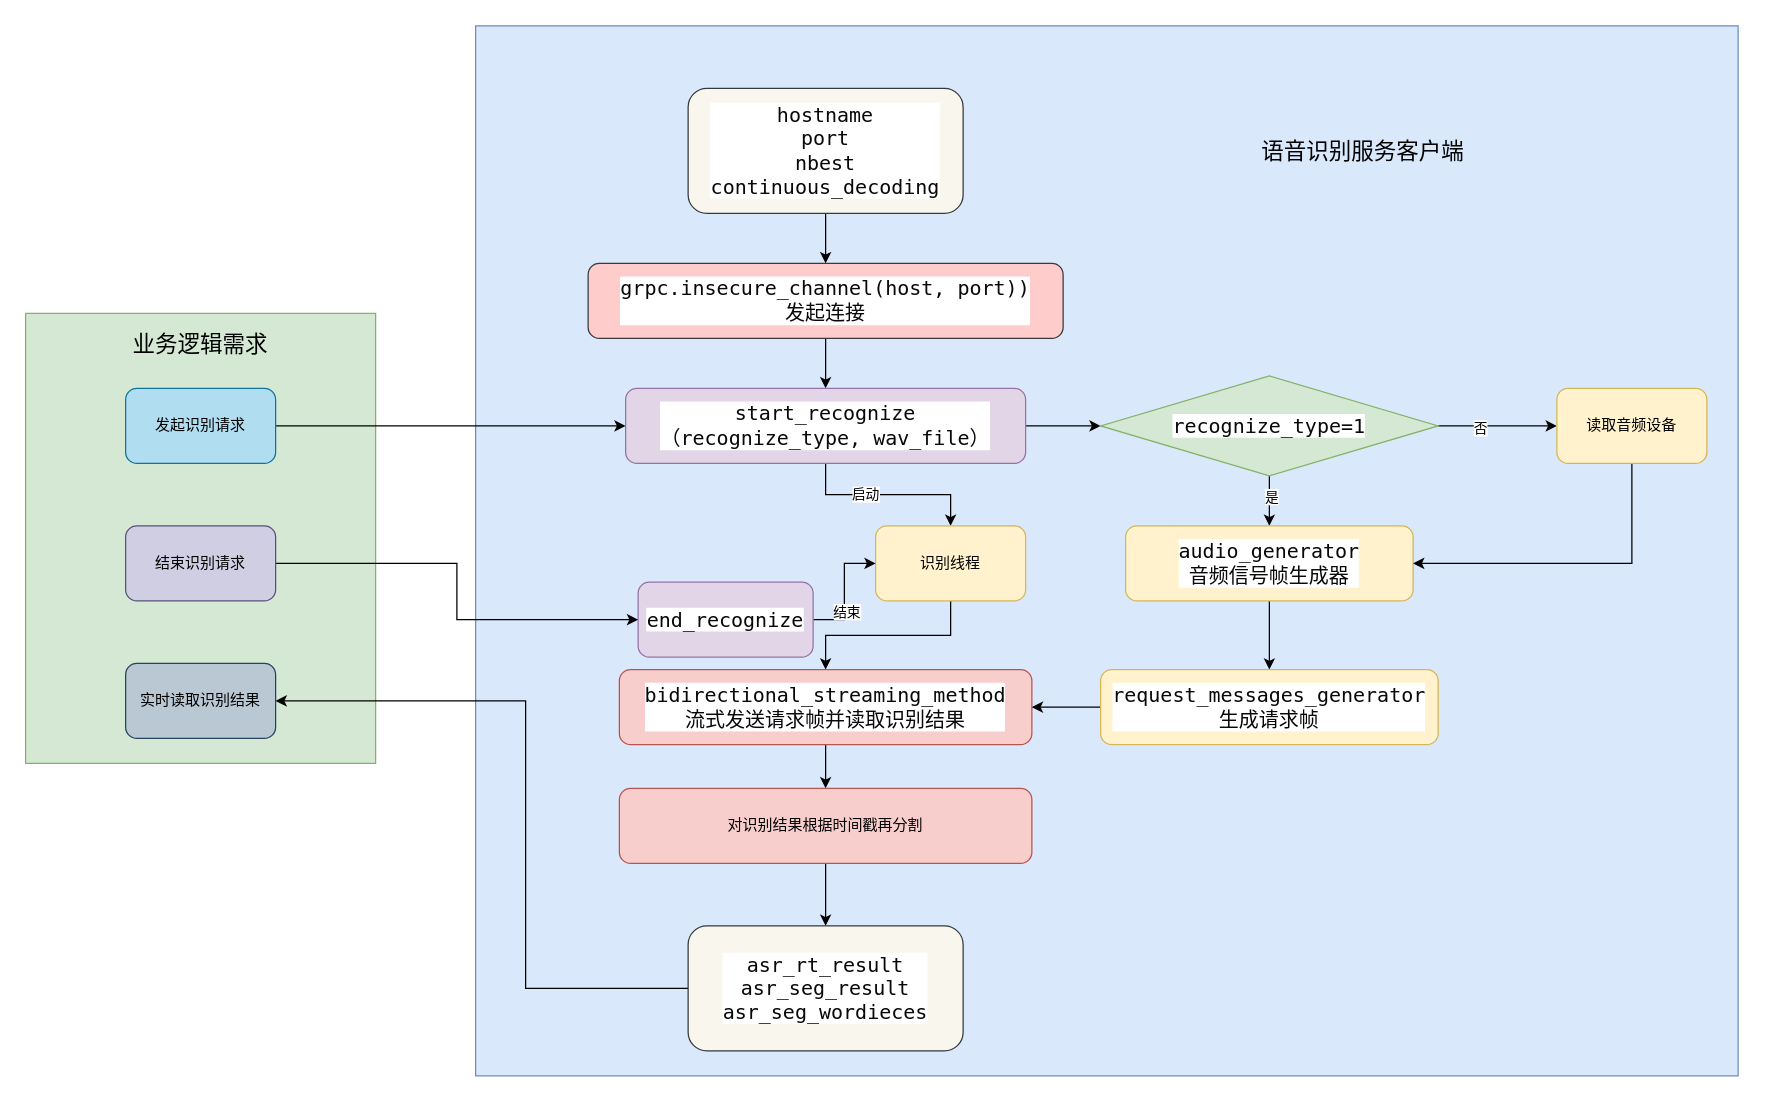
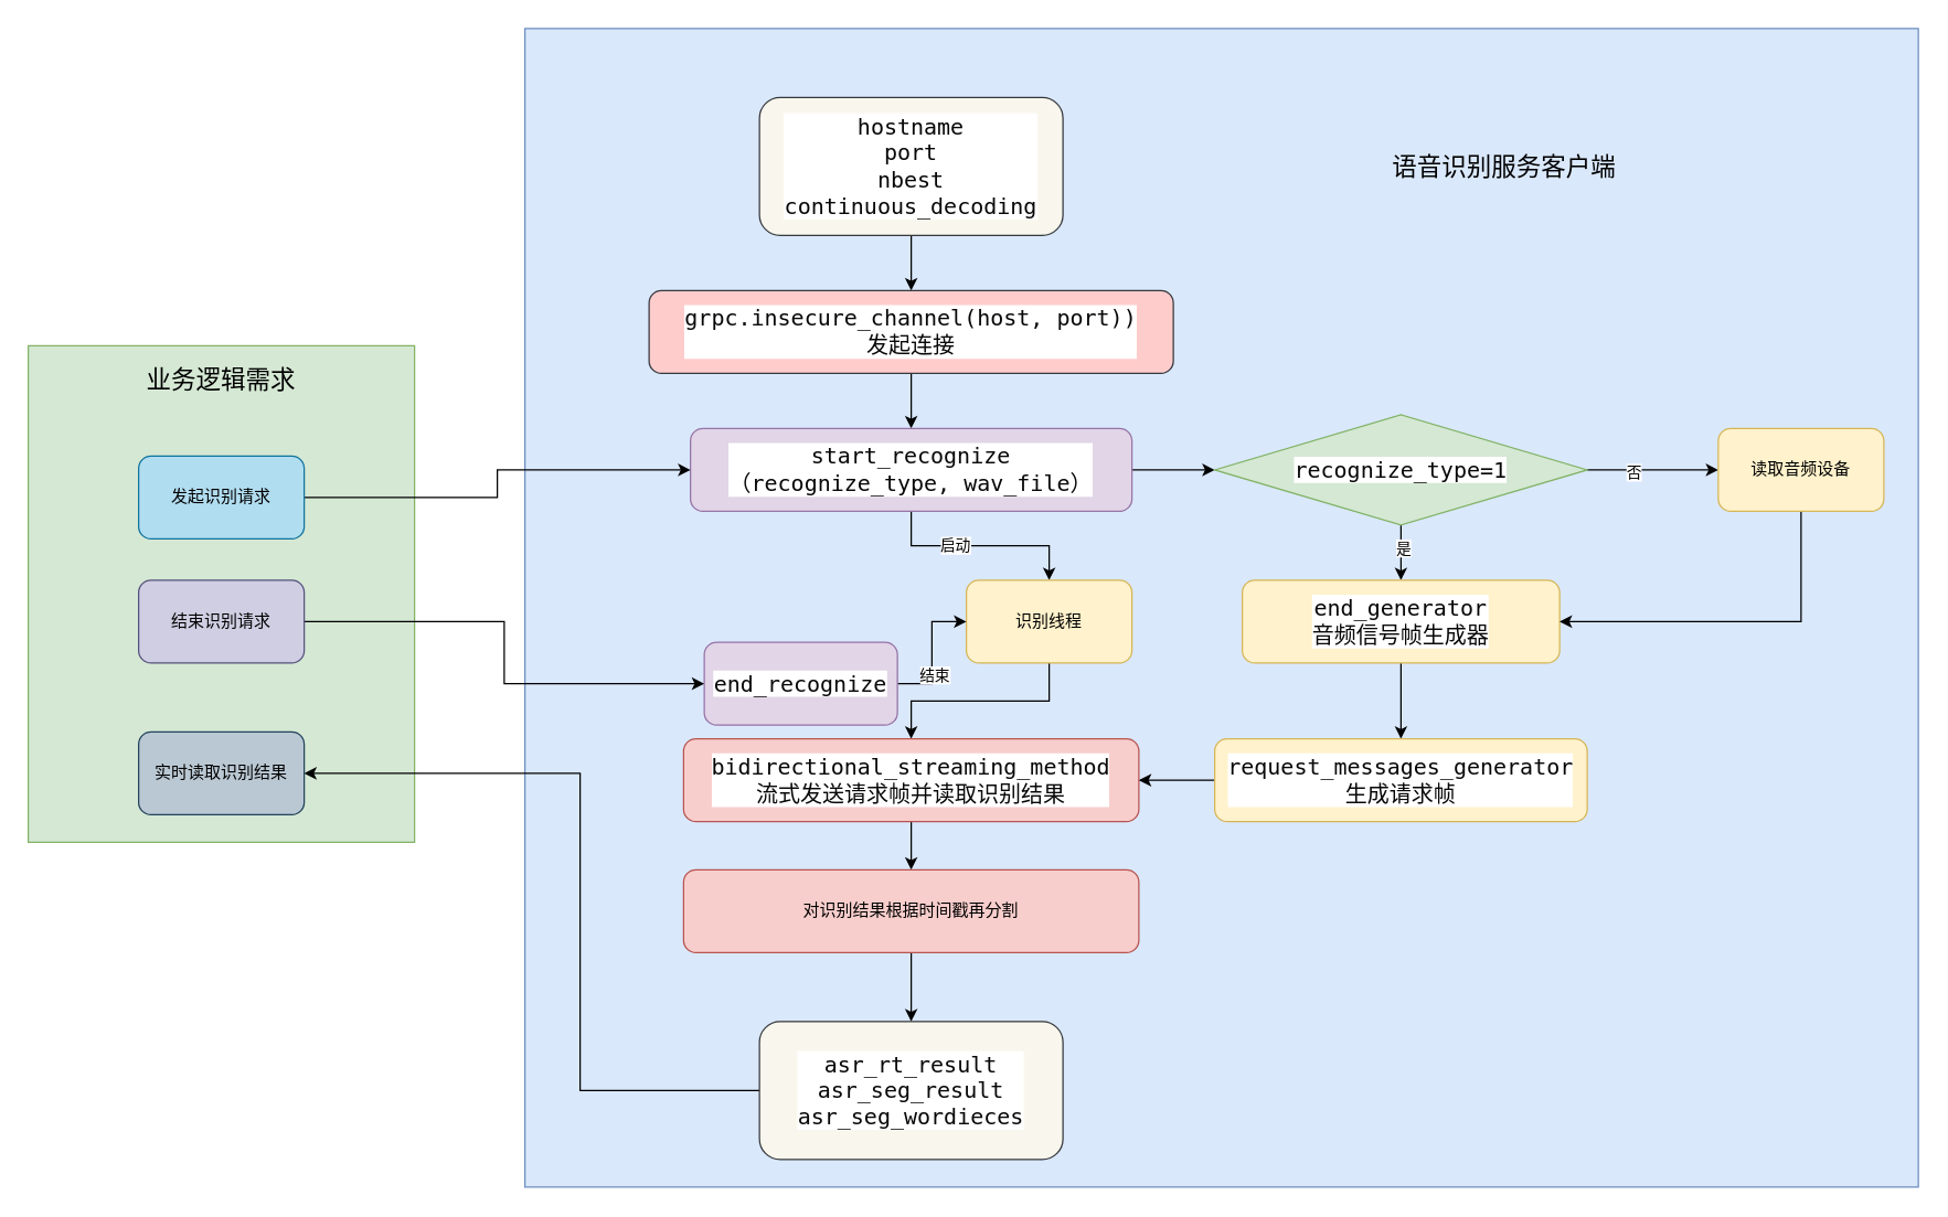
  <mxCell id="0" />
  <mxCell id="1" parent="0" />
  <mxCell id="2" value="" style="rounded=0;whiteSpace=wrap;html=1;fillColor=#dae8fc;strokeColor=#6c8ebf;" vertex="1" parent="1"><mxGeometry x="380" y="20" width="1010" height="840" as="geometry" /></mxCell>
  <mxCell id="3" value="" style="rounded=0;whiteSpace=wrap;html=1;fillColor=#d5e8d4;strokeColor=#82b366;" vertex="1" parent="1"><mxGeometry x="20" y="250" width="280" height="360" as="geometry" /></mxCell>
  <mxCell id="4" style="edgeStyle=orthogonalEdgeStyle;rounded=0;orthogonalLoop=1;jettySize=auto;html=1;exitX=0.5;exitY=1;exitDx=0;exitDy=0;" edge="1" parent="1" source="5" target="7"><mxGeometry relative="1" as="geometry" /></mxCell>
  <mxCell id="5" value="&lt;pre style=&quot;background-color:#ffffff;color:#080808;font-family:'JetBrains Mono',monospace;font-size:12.0pt;&quot;&gt;hostname&lt;br&gt;port&lt;br&gt;&lt;span style=&quot;color:#94558d;&quot;&gt;&lt;/span&gt;nbest&lt;br&gt;continuous_decoding&lt;/pre&gt;" style="rounded=1;whiteSpace=wrap;html=1;fillColor=#f9f7ed;strokeColor=#36393d;" vertex="1" parent="1"><mxGeometry x="550" y="70" width="220" height="100" as="geometry" /></mxCell>
  <mxCell id="6" style="edgeStyle=orthogonalEdgeStyle;rounded=0;orthogonalLoop=1;jettySize=auto;html=1;exitX=0.5;exitY=1;exitDx=0;exitDy=0;entryX=0.5;entryY=0;entryDx=0;entryDy=0;" edge="1" parent="1" source="7" target="11"><mxGeometry relative="1" as="geometry" /></mxCell>
  <mxCell id="7" value="&lt;pre style=&quot;background-color:#ffffff;color:#080808;font-family:'JetBrains Mono',monospace;font-size:12.0pt;&quot;&gt;grpc.insecure_channel(host, &lt;span style=&quot;color:#94558d;&quot;&gt;&lt;/span&gt;port))&lt;br&gt;发起连接&lt;br&gt;&lt;/pre&gt;" style="rounded=1;whiteSpace=wrap;html=1;fillColor=#ffcccc;strokeColor=#36393d;" vertex="1" parent="1"><mxGeometry x="470" y="210" width="380" height="60" as="geometry" /></mxCell>
  <mxCell id="8" style="edgeStyle=orthogonalEdgeStyle;rounded=0;orthogonalLoop=1;jettySize=auto;html=1;exitX=1;exitY=0.5;exitDx=0;exitDy=0;entryX=0;entryY=0.5;entryDx=0;entryDy=0;" edge="1" parent="1" source="11" target="16"><mxGeometry relative="1" as="geometry" /></mxCell>
  <mxCell id="9" style="edgeStyle=orthogonalEdgeStyle;rounded=0;orthogonalLoop=1;jettySize=auto;html=1;exitX=0.5;exitY=1;exitDx=0;exitDy=0;" edge="1" parent="1" source="11" target="22"><mxGeometry relative="1" as="geometry" /></mxCell>
  <mxCell id="10" value="启动" style="edgeLabel;html=1;align=center;verticalAlign=middle;resizable=0;points=[];" vertex="1" connectable="0" parent="9"><mxGeometry x="-0.251" y="1" relative="1" as="geometry"><mxPoint as="offset" /></mxGeometry></mxCell>
  <mxCell id="11" value="&lt;pre style=&quot;background-color:#ffffff;color:#080808;font-family:'JetBrains Mono',monospace;font-size:12.0pt;&quot;&gt;start_recognize&lt;br&gt;（recognize_type, wav_file）&lt;/pre&gt;" style="rounded=1;whiteSpace=wrap;html=1;fillColor=#e1d5e7;strokeColor=#9673a6;" vertex="1" parent="1"><mxGeometry x="500" y="310" width="320" height="60" as="geometry" /></mxCell>
  <mxCell id="12" style="edgeStyle=orthogonalEdgeStyle;rounded=0;orthogonalLoop=1;jettySize=auto;html=1;exitX=0.5;exitY=1;exitDx=0;exitDy=0;" edge="1" parent="1" source="16" target="18"><mxGeometry relative="1" as="geometry" /></mxCell>
  <mxCell id="13" value="是" style="edgeLabel;html=1;align=center;verticalAlign=middle;resizable=0;points=[];" vertex="1" connectable="0" parent="12"><mxGeometry x="-0.208" y="1" relative="1" as="geometry"><mxPoint as="offset" /></mxGeometry></mxCell>
  <mxCell id="14" style="edgeStyle=orthogonalEdgeStyle;rounded=0;orthogonalLoop=1;jettySize=auto;html=1;exitX=1;exitY=0.5;exitDx=0;exitDy=0;" edge="1" parent="1" source="16" target="20"><mxGeometry relative="1" as="geometry" /></mxCell>
  <mxCell id="15" value="否" style="edgeLabel;html=1;align=center;verticalAlign=middle;resizable=0;points=[];" vertex="1" connectable="0" parent="14"><mxGeometry x="-0.304" y="-1" relative="1" as="geometry"><mxPoint as="offset" /></mxGeometry></mxCell>
  <mxCell id="16" value="&lt;pre style=&quot;background-color:#ffffff;color:#080808;font-family:'JetBrains Mono',monospace;font-size:12.0pt;&quot;&gt;recognize_type=1&lt;/pre&gt;" style="rhombus;whiteSpace=wrap;html=1;fillColor=#d5e8d4;strokeColor=#82b366;" vertex="1" parent="1"><mxGeometry x="880" y="300" width="270" height="80" as="geometry" /></mxCell>
  <mxCell id="17" style="edgeStyle=orthogonalEdgeStyle;rounded=0;orthogonalLoop=1;jettySize=auto;html=1;exitX=0.5;exitY=1;exitDx=0;exitDy=0;" edge="1" parent="1" source="18" target="26"><mxGeometry relative="1" as="geometry" /></mxCell>
- <mxCell id="18" value="&lt;pre style=&quot;background-color:#ffffff;color:#080808;font-family:'JetBrains Mono',monospace;font-size:12.0pt;&quot;&gt;audio_generator&lt;br&gt;音频信号帧生成器&lt;br&gt;&lt;/pre&gt;" style="rounded=1;whiteSpace=wrap;html=1;fillColor=#fff2cc;strokeColor=#d6b656;" vertex="1" parent="1"><mxGeometry x="900" y="420" width="230" height="60" as="geometry" /></mxCell>
+ <mxCell id="18" value="&lt;pre style=&quot;background-color:#ffffff;color:#080808;font-family:'JetBrains Mono',monospace;font-size:12.0pt;&quot;&gt;end_generator&lt;br&gt;音频信号帧生成器&lt;br&gt;&lt;/pre&gt;" style="rounded=1;whiteSpace=wrap;html=1;fillColor=#fff2cc;strokeColor=#d6b656;" vertex="1" parent="1"><mxGeometry x="900" y="420" width="230" height="60" as="geometry" /></mxCell>
  <mxCell id="19" style="edgeStyle=orthogonalEdgeStyle;rounded=0;orthogonalLoop=1;jettySize=auto;html=1;exitX=0.5;exitY=1;exitDx=0;exitDy=0;entryX=1;entryY=0.5;entryDx=0;entryDy=0;" edge="1" parent="1" source="20" target="18"><mxGeometry relative="1" as="geometry" /></mxCell>
  <mxCell id="20" value="读取音频设备" style="rounded=1;whiteSpace=wrap;html=1;fillColor=#fff2cc;strokeColor=#d6b656;" vertex="1" parent="1"><mxGeometry x="1245" y="310" width="120" height="60" as="geometry" /></mxCell>
  <mxCell id="21" style="edgeStyle=orthogonalEdgeStyle;rounded=0;orthogonalLoop=1;jettySize=auto;html=1;exitX=0.5;exitY=1;exitDx=0;exitDy=0;" edge="1" parent="1" source="22" target="24"><mxGeometry relative="1" as="geometry" /></mxCell>
  <mxCell id="22" value="识别线程" style="rounded=1;whiteSpace=wrap;html=1;fillColor=#fff2cc;strokeColor=#d6b656;" vertex="1" parent="1"><mxGeometry x="700" y="420" width="120" height="60" as="geometry" /></mxCell>
  <mxCell id="23" style="edgeStyle=orthogonalEdgeStyle;rounded=0;orthogonalLoop=1;jettySize=auto;html=1;exitX=0.5;exitY=1;exitDx=0;exitDy=0;" edge="1" parent="1" source="24" target="28"><mxGeometry relative="1" as="geometry" /></mxCell>
  <mxCell id="24" value="&lt;pre style=&quot;background-color:#ffffff;color:#080808;font-family:'JetBrains Mono',monospace;font-size:12.0pt;&quot;&gt;bidirectional_streaming_method&lt;br&gt;流式发送请求帧并读取识别结果&lt;br&gt;&lt;/pre&gt;" style="rounded=1;whiteSpace=wrap;html=1;fillColor=#f8cecc;strokeColor=#b85450;" vertex="1" parent="1"><mxGeometry x="495" y="535" width="330" height="60" as="geometry" /></mxCell>
  <mxCell id="25" style="edgeStyle=orthogonalEdgeStyle;rounded=0;orthogonalLoop=1;jettySize=auto;html=1;exitX=0;exitY=0.5;exitDx=0;exitDy=0;entryX=1;entryY=0.5;entryDx=0;entryDy=0;" edge="1" parent="1" source="26" target="24"><mxGeometry relative="1" as="geometry" /></mxCell>
  <mxCell id="26" value="&lt;pre style=&quot;background-color:#ffffff;color:#080808;font-family:'JetBrains Mono',monospace;font-size:12.0pt;&quot;&gt;request_messages_generator&lt;br&gt;生成请求帧&lt;br&gt;&lt;/pre&gt;" style="rounded=1;whiteSpace=wrap;html=1;fillColor=#fff2cc;strokeColor=#d6b656;" vertex="1" parent="1"><mxGeometry x="880" y="535" width="270" height="60" as="geometry" /></mxCell>
  <mxCell id="27" style="edgeStyle=orthogonalEdgeStyle;rounded=0;orthogonalLoop=1;jettySize=auto;html=1;exitX=0.5;exitY=1;exitDx=0;exitDy=0;entryX=0.5;entryY=0;entryDx=0;entryDy=0;fontSize=18;" edge="1" parent="1" source="28" target="30"><mxGeometry relative="1" as="geometry" /></mxCell>
  <mxCell id="28" value="对识别结果根据时间戳再分割" style="rounded=1;whiteSpace=wrap;html=1;fillColor=#f8cecc;strokeColor=#b85450;" vertex="1" parent="1"><mxGeometry x="495" y="630" width="330" height="60" as="geometry" /></mxCell>
  <mxCell id="29" style="edgeStyle=orthogonalEdgeStyle;rounded=0;orthogonalLoop=1;jettySize=auto;html=1;exitX=0;exitY=0.5;exitDx=0;exitDy=0;entryX=1;entryY=0.5;entryDx=0;entryDy=0;fontSize=18;" edge="1" parent="1" source="30" target="36"><mxGeometry relative="1" as="geometry"><Array as="points"><mxPoint x="420" y="790" /><mxPoint x="420" y="560" /></Array></mxGeometry></mxCell>
  <mxCell id="30" value="&lt;pre style=&quot;background-color:#ffffff;color:#080808;font-family:'JetBrains Mono',monospace;font-size:12.0pt;&quot;&gt;asr_rt_result&lt;br&gt;asr_seg_result&lt;br&gt;asr_seg_wordieces&lt;/pre&gt;" style="rounded=1;whiteSpace=wrap;html=1;fillColor=#f9f7ed;strokeColor=#36393d;" vertex="1" parent="1"><mxGeometry x="550" y="740" width="220" height="100" as="geometry" /></mxCell>
  <mxCell id="31" style="edgeStyle=orthogonalEdgeStyle;rounded=0;orthogonalLoop=1;jettySize=auto;html=1;exitX=1;exitY=0.5;exitDx=0;exitDy=0;" edge="1" parent="1" source="33" target="22"><mxGeometry relative="1" as="geometry" /></mxCell>
  <mxCell id="32" value="结束" style="edgeLabel;html=1;align=center;verticalAlign=middle;resizable=0;points=[];" vertex="1" connectable="0" parent="31"><mxGeometry x="-0.323" y="-1" relative="1" as="geometry"><mxPoint as="offset" /></mxGeometry></mxCell>
  <mxCell id="33" value="&lt;pre style=&quot;background-color:#ffffff;color:#080808;font-family:'JetBrains Mono',monospace;font-size:12.0pt;&quot;&gt;end_recognize&lt;br&gt;&lt;/pre&gt;" style="rounded=1;whiteSpace=wrap;html=1;fillColor=#e1d5e7;strokeColor=#9673a6;" vertex="1" parent="1"><mxGeometry x="510" y="465" width="140" height="60" as="geometry" /></mxCell>
  <mxCell id="34" style="edgeStyle=orthogonalEdgeStyle;rounded=0;orthogonalLoop=1;jettySize=auto;html=1;exitX=1;exitY=0.5;exitDx=0;exitDy=0;entryX=0;entryY=0.5;entryDx=0;entryDy=0;" edge="1" parent="1" source="35" target="11"><mxGeometry relative="1" as="geometry" /></mxCell>
- <mxCell id="35" value="发起识别请求" style="rounded=1;whiteSpace=wrap;html=1;fillColor=#b1ddf0;strokeColor=#10739e;" vertex="1" parent="1"><mxGeometry x="100" y="310" width="120" height="60" as="geometry" /></mxCell>
+ <mxCell id="35" value="发起识别请求" style="rounded=1;whiteSpace=wrap;html=1;fillColor=#b1ddf0;strokeColor=#10739e;" vertex="1" parent="1"><mxGeometry x="100" y="330" width="120" height="60" as="geometry" /></mxCell>
  <mxCell id="36" value="实时读取识别结果" style="rounded=1;whiteSpace=wrap;html=1;fillColor=#bac8d3;strokeColor=#23445d;" vertex="1" parent="1"><mxGeometry x="100" y="530" width="120" height="60" as="geometry" /></mxCell>
  <mxCell id="37" style="edgeStyle=orthogonalEdgeStyle;rounded=0;orthogonalLoop=1;jettySize=auto;html=1;" edge="1" parent="1" source="38" target="33"><mxGeometry relative="1" as="geometry" /></mxCell>
  <mxCell id="38" value="结束识别请求" style="rounded=1;whiteSpace=wrap;html=1;fillColor=#d0cee2;strokeColor=#56517e;" vertex="1" parent="1"><mxGeometry x="100" y="420" width="120" height="60" as="geometry" /></mxCell>
  <mxCell id="39" value="&lt;font style=&quot;font-size: 18px;&quot;&gt;业务逻辑需求&lt;/font&gt;" style="text;html=1;strokeColor=none;fillColor=none;align=center;verticalAlign=middle;whiteSpace=wrap;rounded=0;" vertex="1" parent="1"><mxGeometry x="100" y="260" width="120" height="30" as="geometry" /></mxCell>
  <mxCell id="40" value="&lt;font style=&quot;font-size: 18px;&quot;&gt;语音识别服务客户端&lt;/font&gt;" style="text;html=1;strokeColor=none;fillColor=none;align=center;verticalAlign=middle;whiteSpace=wrap;rounded=0;" vertex="1" parent="1"><mxGeometry x="1000" y="106" width="180" height="30" as="geometry" /></mxCell>
